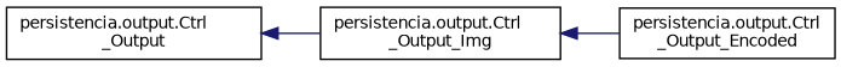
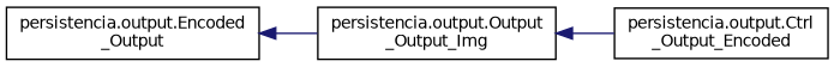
  digraph {
    rankdir=LR
    node [color=black fillcolor=white fontname=Helvetica fontsize=10 shape=record style=filled]
    edge [color=midnightblue dir=back fontname=Helvetica fontsize=10 labelfontname=Helvetica labelfontsize=10 style=solid]
-   n1 [height=0.2 label="persistencia.output.Ctrl\l_Output" width=0.4]
-   n2 [height=0.2 label="persistencia.output.Ctrl\l_Output_Img" width=0.4]
+   n1 [height=0.2 label="persistencia.output.Encoded\l_Output" width=0.4]
+   n2 [height=0.2 label="persistencia.output.Output\l_Output_Img" width=0.4]
    n3 [height=0.2 label="persistencia.output.Ctrl\l_Output_Encoded" width=0.4]
    n1 -> n2
    n2 -> n3
  }
